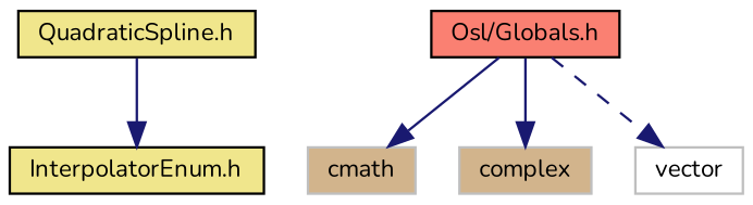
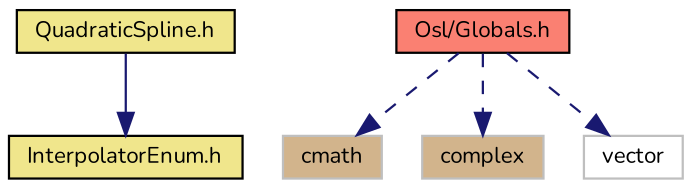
  digraph {
    fontname=Nunito
    node [color=black fillcolor=khaki fontname=Nunito fontsize=10 shape=record style=filled]
    edge [color=midnightblue fontname=Nunito fontsize=10 labelfontname=Helvetica labelfontsize=10 style=solid]
    n1 [height=0.2 label="QuadraticSpline.h" width=0.4]
    n2 [height=0.2 label="InterpolatorEnum.h" width=0.4]
    n3 [fillcolor=salmon height=0.2 label="Osl/Globals.h" width=0.4]
    n4 [color=grey75 fillcolor=tan height=0.2 label=cmath width=0.4]
    n5 [color=grey75 fillcolor=tan height=0.2 label=complex width=0.4]
    n6 [color=grey75 fillcolor=white height=0.2 label=vector width=0.4]
    n1 -> n2
-   n3 -> n4
-   n3 -> n5
+   n3 -> n4 [style=dashed]
+   n3 -> n5 [style=dashed]
    n3 -> n6 [style=dashed]
  }
